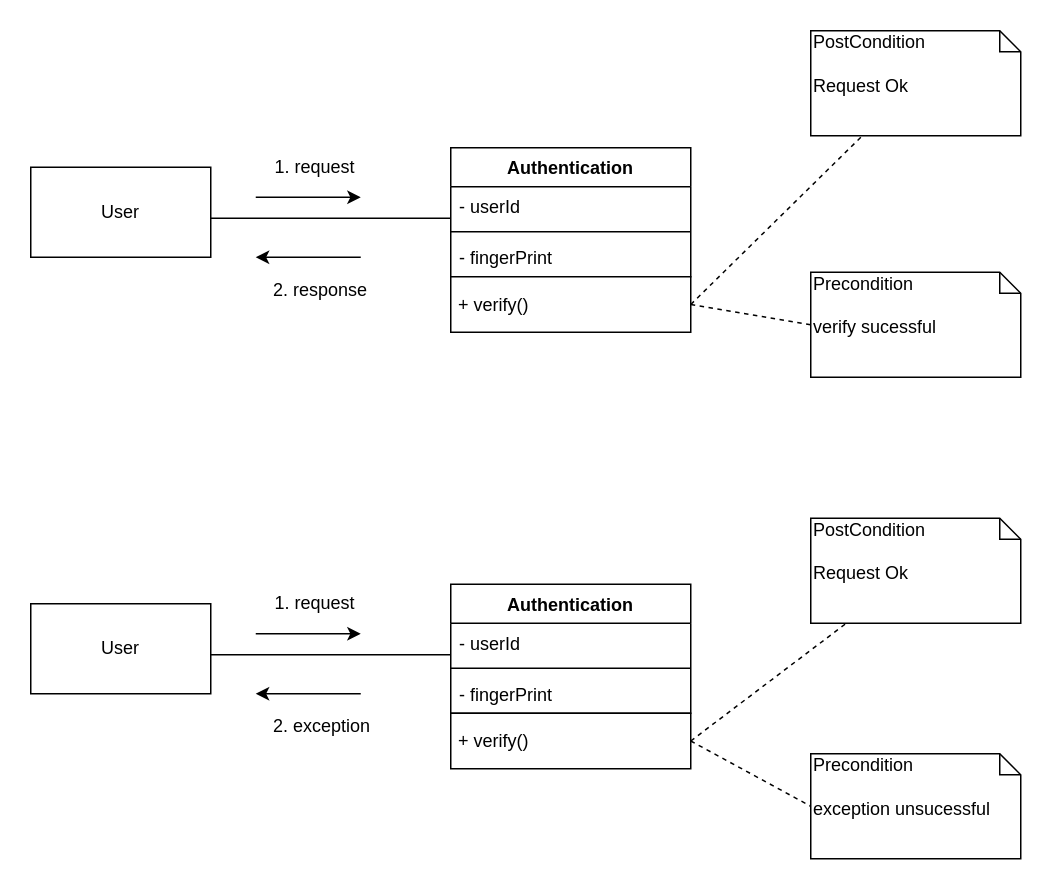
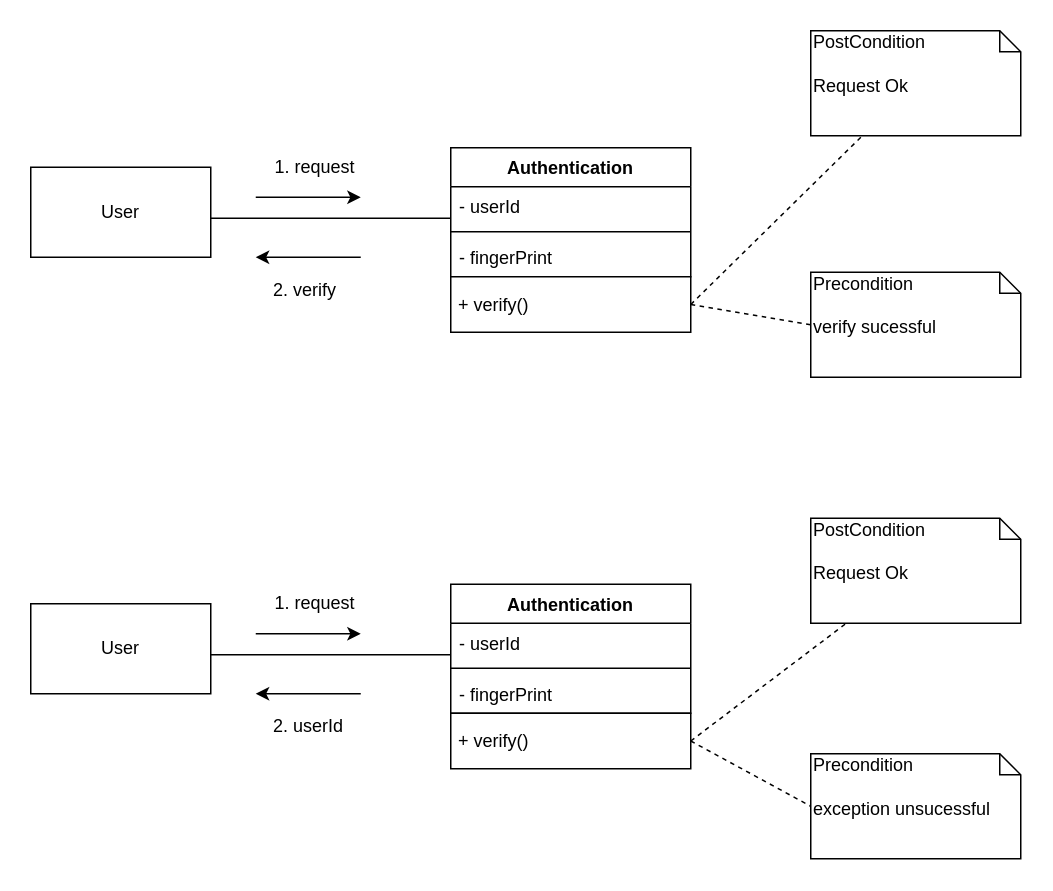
  <mxCell id="0" />
  <mxCell id="1" parent="0" />
  <mxCell id="2" value="User" style="rounded=0;whiteSpace=wrap;html=1;" vertex="1" parent="1"><mxGeometry x="20" y="111" width="120" height="60" as="geometry" /></mxCell>
  <mxCell id="3" value="Authentication" style="swimlane;fontStyle=1;align=center;verticalAlign=top;childLayout=stackLayout;horizontal=1;startSize=26;horizontalStack=0;resizeParent=1;resizeParentMax=0;resizeLast=0;collapsible=1;marginBottom=0;" vertex="1" parent="1"><mxGeometry x="300" y="98" width="160" height="86" as="geometry" /></mxCell>
  <mxCell id="4" value="- userId" style="text;strokeColor=none;fillColor=none;align=left;verticalAlign=top;spacingLeft=4;spacingRight=4;overflow=hidden;rotatable=0;points=[[0,0.5],[1,0.5]];portConstraint=eastwest;" vertex="1" parent="3"><mxGeometry y="26" width="160" height="26" as="geometry" /></mxCell>
  <mxCell id="5" value="" style="line;strokeWidth=1;fillColor=none;align=left;verticalAlign=middle;spacingTop=-1;spacingLeft=3;spacingRight=3;rotatable=0;labelPosition=right;points=[];portConstraint=eastwest;" vertex="1" parent="3"><mxGeometry y="52" width="160" height="8" as="geometry" /></mxCell>
  <mxCell id="6" value="- fingerPrint" style="text;strokeColor=none;fillColor=none;align=left;verticalAlign=top;spacingLeft=4;spacingRight=4;overflow=hidden;rotatable=0;points=[[0,0.5],[1,0.5]];portConstraint=eastwest;" vertex="1" parent="3"><mxGeometry y="60" width="160" height="26" as="geometry" /></mxCell>
  <mxCell id="7" value="PostCondition&lt;br&gt;&lt;br&gt;Request Ok&lt;br&gt;" style="shape=note;whiteSpace=wrap;html=1;size=14;verticalAlign=top;align=left;spacingTop=-6;" vertex="1" parent="1"><mxGeometry x="540" y="20" width="140" height="70" as="geometry" /></mxCell>
  <mxCell id="8" value="Precondition&lt;br&gt;&lt;br&gt;verify sucessful&lt;br&gt;" style="shape=note;whiteSpace=wrap;html=1;size=14;verticalAlign=top;align=left;spacingTop=-6;" vertex="1" parent="1"><mxGeometry x="540" y="181" width="140" height="70" as="geometry" /></mxCell>
  <mxCell id="9" value="+ verify()&amp;nbsp; &amp;nbsp; &amp;nbsp; &amp;nbsp; &amp;nbsp; &amp;nbsp; &amp;nbsp; &amp;nbsp; &amp;nbsp; &amp;nbsp; &amp;nbsp; &amp;nbsp; &amp;nbsp; &amp;nbsp; &amp;nbsp; &amp;nbsp;" style="html=1;" vertex="1" parent="1"><mxGeometry x="300" y="184" width="160" height="37" as="geometry" /></mxCell>
  <mxCell id="10" value="" style="line;strokeWidth=1;fillColor=none;align=left;verticalAlign=middle;spacingTop=-1;spacingLeft=3;spacingRight=3;rotatable=0;labelPosition=right;points=[];portConstraint=eastwest;" vertex="1" parent="1"><mxGeometry x="140" y="141" width="160" height="8" as="geometry" /></mxCell>
  <mxCell id="11" value="" style="endArrow=classic;html=1;" edge="1" parent="1"><mxGeometry width="50" height="50" relative="1" as="geometry"><mxPoint x="170" y="131" as="sourcePoint" /><mxPoint x="240" y="131" as="targetPoint" /></mxGeometry></mxCell>
  <mxCell id="12" value="" style="endArrow=classic;html=1;" edge="1" parent="1"><mxGeometry width="50" height="50" relative="1" as="geometry"><mxPoint x="240" y="171" as="sourcePoint" /><mxPoint x="170" y="171" as="targetPoint" /></mxGeometry></mxCell>
  <mxCell id="13" value="1. request" style="text;html=1;resizable=0;points=[];autosize=1;align=left;verticalAlign=top;spacingTop=-4;" vertex="1" parent="1"><mxGeometry x="181" y="101" width="70" height="20" as="geometry" /></mxCell>
- <mxCell id="14" value="2. response" style="text;html=1;resizable=0;points=[];autosize=1;align=left;verticalAlign=top;spacingTop=-4;" vertex="1" parent="1"><mxGeometry x="180" y="182.5" width="80" height="20" as="geometry" /></mxCell>
+ <mxCell id="14" value="2. verify" style="text;html=1;resizable=0;points=[];autosize=1;align=left;verticalAlign=top;spacingTop=-4;" vertex="1" parent="1"><mxGeometry x="180" y="182.5" width="80" height="20" as="geometry" /></mxCell>
  <mxCell id="15" value="" style="endArrow=none;dashed=1;html=1;exitX=1;exitY=0.5;exitDx=0;exitDy=0;" edge="1" parent="1" source="9" target="7"><mxGeometry width="50" height="50" relative="1" as="geometry"><mxPoint x="470" y="201" as="sourcePoint" /><mxPoint x="520" y="151" as="targetPoint" /></mxGeometry></mxCell>
  <mxCell id="16" value="" style="endArrow=none;dashed=1;html=1;exitX=1;exitY=0.5;exitDx=0;exitDy=0;entryX=0;entryY=0.5;entryDx=0;entryDy=0;entryPerimeter=0;" edge="1" parent="1" source="9" target="8"><mxGeometry width="50" height="50" relative="1" as="geometry"><mxPoint x="480" y="291" as="sourcePoint" /><mxPoint x="530" y="241" as="targetPoint" /></mxGeometry></mxCell>
  <mxCell id="17" value="User" style="rounded=0;whiteSpace=wrap;html=1;" vertex="1" parent="1"><mxGeometry x="20" y="402" width="120" height="60" as="geometry" /></mxCell>
  <mxCell id="18" value="Authentication" style="swimlane;fontStyle=1;align=center;verticalAlign=top;childLayout=stackLayout;horizontal=1;startSize=26;horizontalStack=0;resizeParent=1;resizeParentMax=0;resizeLast=0;collapsible=1;marginBottom=0;" vertex="1" parent="1"><mxGeometry x="300" y="389" width="160" height="86" as="geometry" /></mxCell>
  <mxCell id="19" value="- userId" style="text;strokeColor=none;fillColor=none;align=left;verticalAlign=top;spacingLeft=4;spacingRight=4;overflow=hidden;rotatable=0;points=[[0,0.5],[1,0.5]];portConstraint=eastwest;" vertex="1" parent="18"><mxGeometry y="26" width="160" height="26" as="geometry" /></mxCell>
  <mxCell id="20" value="" style="line;strokeWidth=1;fillColor=none;align=left;verticalAlign=middle;spacingTop=-1;spacingLeft=3;spacingRight=3;rotatable=0;labelPosition=right;points=[];portConstraint=eastwest;" vertex="1" parent="18"><mxGeometry y="52" width="160" height="8" as="geometry" /></mxCell>
  <mxCell id="21" value="- fingerPrint" style="text;strokeColor=none;fillColor=none;align=left;verticalAlign=top;spacingLeft=4;spacingRight=4;overflow=hidden;rotatable=0;points=[[0,0.5],[1,0.5]];portConstraint=eastwest;" vertex="1" parent="18"><mxGeometry y="60" width="160" height="26" as="geometry" /></mxCell>
  <mxCell id="22" value="PostCondition&lt;br&gt;&lt;br&gt;Request Ok&lt;br&gt;" style="shape=note;whiteSpace=wrap;html=1;size=14;verticalAlign=top;align=left;spacingTop=-6;" vertex="1" parent="1"><mxGeometry x="540" y="345" width="140" height="70" as="geometry" /></mxCell>
  <mxCell id="23" value="Precondition&lt;br&gt;&lt;br&gt;exception unsucessful&lt;br&gt;" style="shape=note;whiteSpace=wrap;html=1;size=14;verticalAlign=top;align=left;spacingTop=-6;" vertex="1" parent="1"><mxGeometry x="540" y="502" width="140" height="70" as="geometry" /></mxCell>
  <mxCell id="24" value="+ verify()&amp;nbsp; &amp;nbsp; &amp;nbsp; &amp;nbsp; &amp;nbsp; &amp;nbsp; &amp;nbsp; &amp;nbsp; &amp;nbsp; &amp;nbsp; &amp;nbsp; &amp;nbsp; &amp;nbsp; &amp;nbsp; &amp;nbsp; &amp;nbsp;" style="html=1;" vertex="1" parent="1"><mxGeometry x="300" y="475" width="160" height="37" as="geometry" /></mxCell>
  <mxCell id="25" value="" style="line;strokeWidth=1;fillColor=none;align=left;verticalAlign=middle;spacingTop=-1;spacingLeft=3;spacingRight=3;rotatable=0;labelPosition=right;points=[];portConstraint=eastwest;" vertex="1" parent="1"><mxGeometry x="140" y="432" width="160" height="8" as="geometry" /></mxCell>
  <mxCell id="26" value="" style="endArrow=classic;html=1;" edge="1" parent="1"><mxGeometry width="50" height="50" relative="1" as="geometry"><mxPoint x="170" y="422" as="sourcePoint" /><mxPoint x="240" y="422" as="targetPoint" /></mxGeometry></mxCell>
  <mxCell id="27" value="" style="endArrow=classic;html=1;" edge="1" parent="1"><mxGeometry width="50" height="50" relative="1" as="geometry"><mxPoint x="240" y="462" as="sourcePoint" /><mxPoint x="170" y="462" as="targetPoint" /></mxGeometry></mxCell>
  <mxCell id="28" value="1. request" style="text;html=1;resizable=0;points=[];autosize=1;align=left;verticalAlign=top;spacingTop=-4;" vertex="1" parent="1"><mxGeometry x="181" y="392" width="70" height="20" as="geometry" /></mxCell>
- <mxCell id="29" value="2. exception" style="text;html=1;resizable=0;points=[];autosize=1;align=left;verticalAlign=top;spacingTop=-4;" vertex="1" parent="1"><mxGeometry x="180" y="473.5" width="80" height="20" as="geometry" /></mxCell>
+ <mxCell id="29" value="2. userId" style="text;html=1;resizable=0;points=[];autosize=1;align=left;verticalAlign=top;spacingTop=-4;" vertex="1" parent="1"><mxGeometry x="180" y="473.5" width="80" height="20" as="geometry" /></mxCell>
  <mxCell id="30" value="" style="endArrow=none;dashed=1;html=1;exitX=1;exitY=0.5;exitDx=0;exitDy=0;" edge="1" parent="1" source="24" target="22"><mxGeometry width="50" height="50" relative="1" as="geometry"><mxPoint x="470" y="492" as="sourcePoint" /><mxPoint x="520" y="442" as="targetPoint" /></mxGeometry></mxCell>
  <mxCell id="31" value="" style="endArrow=none;dashed=1;html=1;exitX=1;exitY=0.5;exitDx=0;exitDy=0;entryX=0;entryY=0.5;entryDx=0;entryDy=0;entryPerimeter=0;" edge="1" parent="1" source="24" target="23"><mxGeometry width="50" height="50" relative="1" as="geometry"><mxPoint x="480" y="582" as="sourcePoint" /><mxPoint x="530" y="532" as="targetPoint" /></mxGeometry></mxCell>
